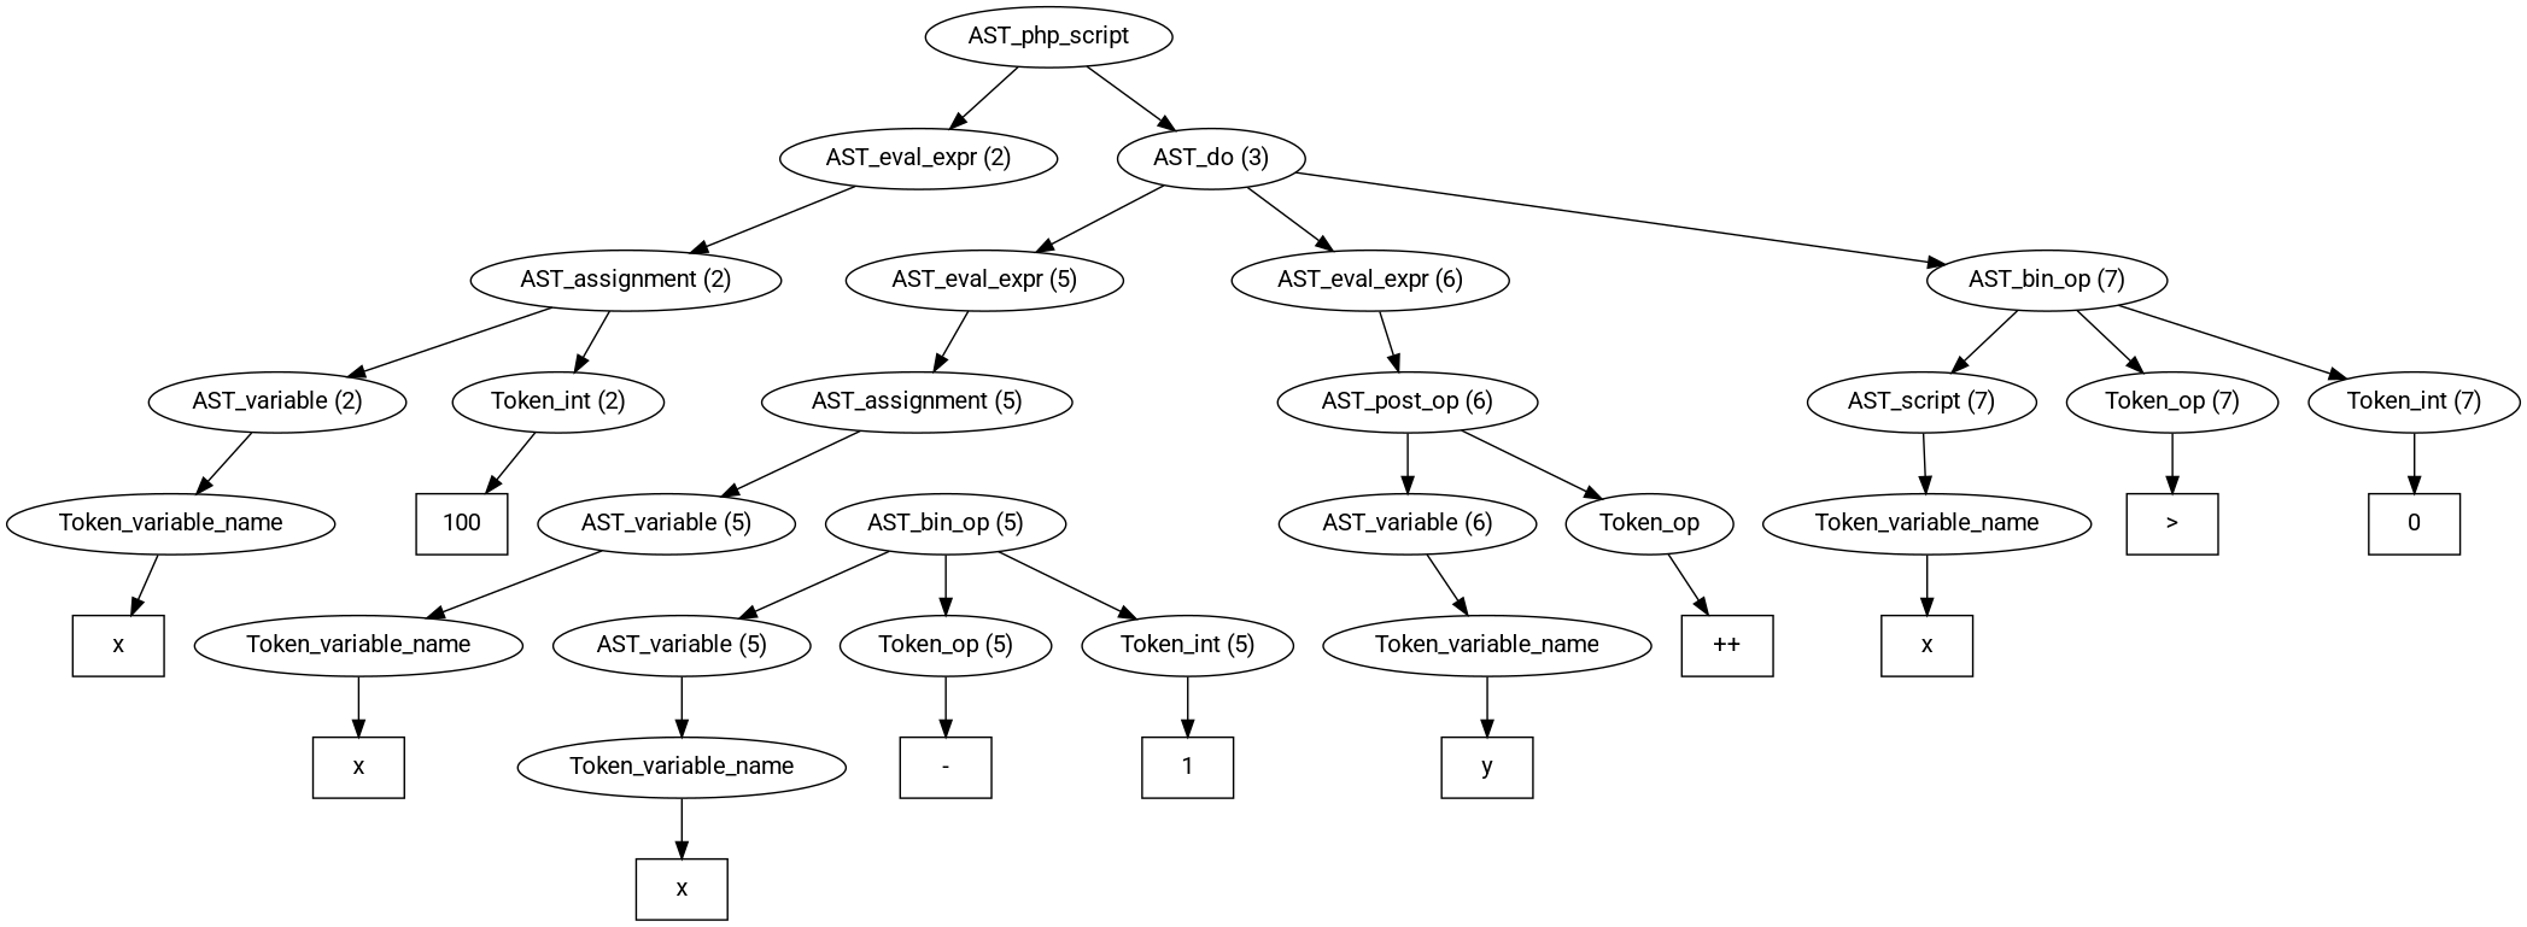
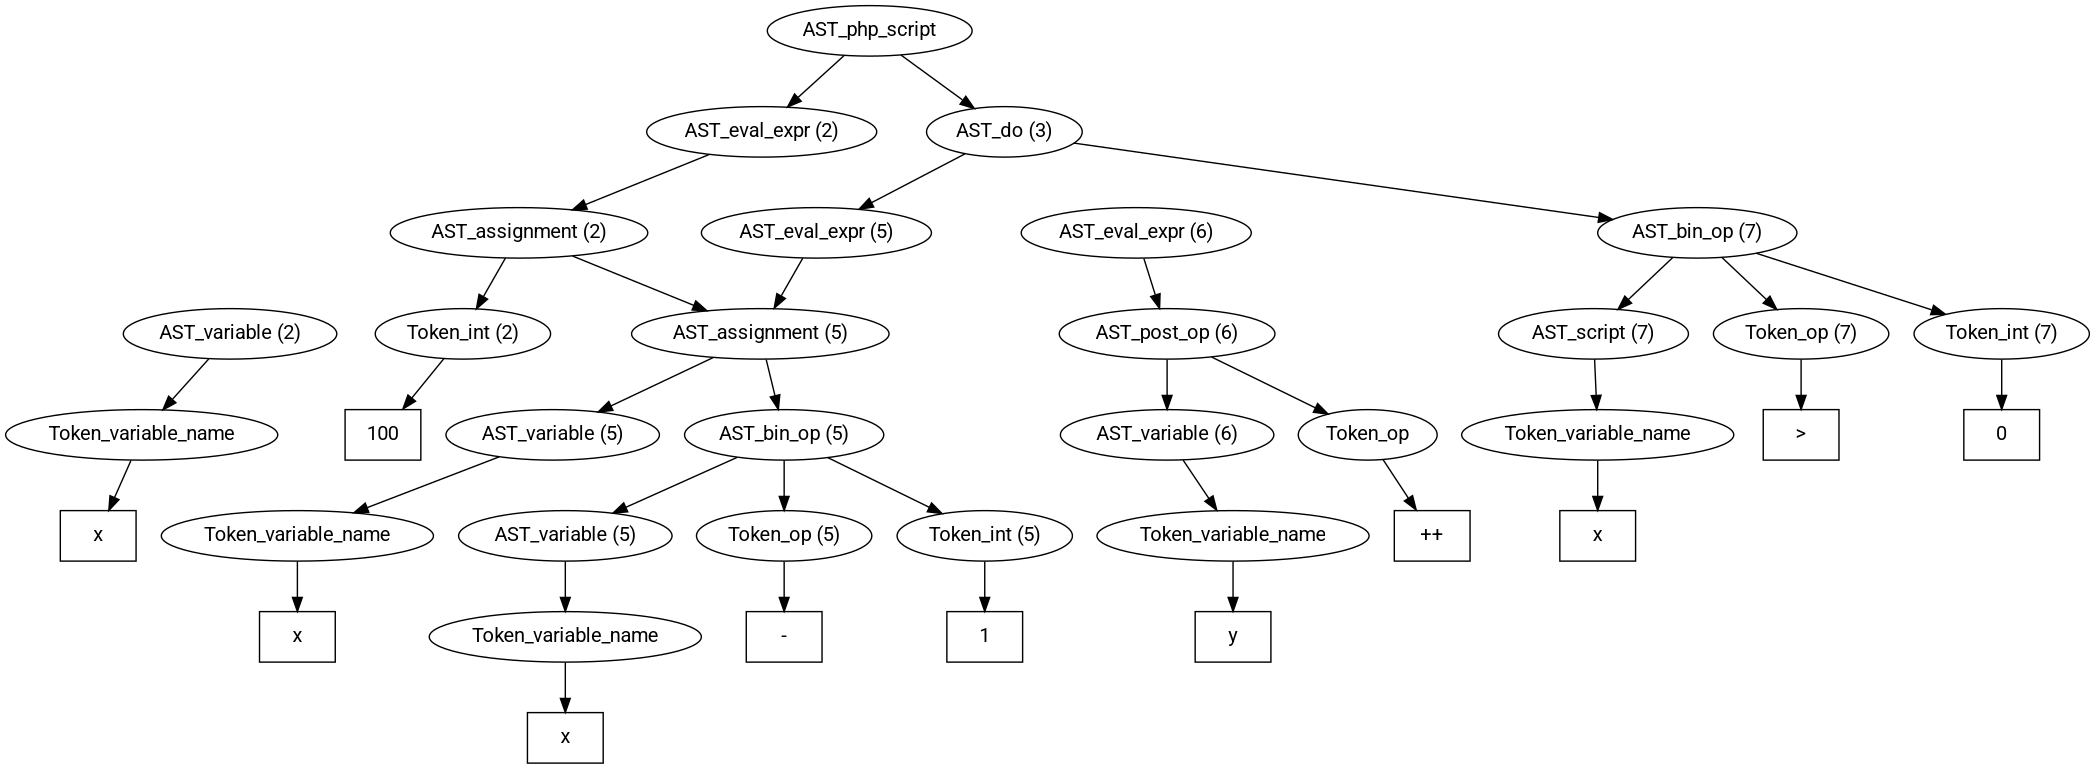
  digraph {
    fontname=Roboto
    node [fontname=Roboto]
    edge [fontname=Roboto]
    n1 [label=AST_php_script]
    n2 [label="AST_eval_expr (2)"]
    n3 [label="AST_do (3)"]
    n4 [label="AST_assignment (2)"]
    n5 [label="AST_eval_expr (5)"]
    n6 [label="AST_eval_expr (6)"]
    n7 [label="AST_bin_op (7)"]
    n8 [label="AST_variable (2)"]
    n9 [label="Token_int (2)"]
    n10 [label=Token_variable_name]
    n11 [label=100 shape=box]
    n12 [label=x shape=box]
    n13 [label="AST_assignment (5)"]
    n14 [label="AST_post_op (6)"]
    n15 [label="AST_script (7)"]
    n16 [label="Token_op (7)"]
    n17 [label="Token_int (7)"]
    n18 [label="AST_variable (5)"]
    n19 [label="AST_bin_op (5)"]
    n20 [label=Token_variable_name]
    n21 [label="AST_variable (5)"]
    n22 [label="Token_op (5)"]
    n23 [label="Token_int (5)"]
    n24 [label=x shape=box]
    n25 [label=Token_variable_name]
    n26 [label="-" shape=box]
    n27 [label=1 shape=box]
    n28 [label=x shape=box]
    n29 [label="AST_variable (6)"]
    n30 [label=Token_op]
    n31 [label=Token_variable_name]
    n32 [label="++" shape=box]
    n33 [label=y shape=box]
    n34 [label=Token_variable_name]
    n35 [label=">" shape=box]
    n36 [label=0 shape=box]
    n37 [label=x shape=box]
    n1 -> n2
    n1 -> n3
    n2 -> n4
    n3 -> n5
-   n3 -> n6
    n3 -> n7
-   n4 -> n8
+   n4 -> n13
    n4 -> n9
    n5 -> n13
    n6 -> n14
    n7 -> n15
    n7 -> n16
    n7 -> n17
    n8 -> n10
    n9 -> n11
    n10 -> n12
    n13 -> n18
+   n13 -> n19
    n14 -> n29
    n14 -> n30
    n15 -> n34
    n16 -> n35
    n17 -> n36
    n18 -> n20
    n19 -> n21
    n19 -> n22
    n19 -> n23
    n20 -> n24
    n21 -> n25
    n22 -> n26
    n23 -> n27
    n25 -> n28
    n29 -> n31
    n30 -> n32
    n31 -> n33
    n34 -> n37
  }
